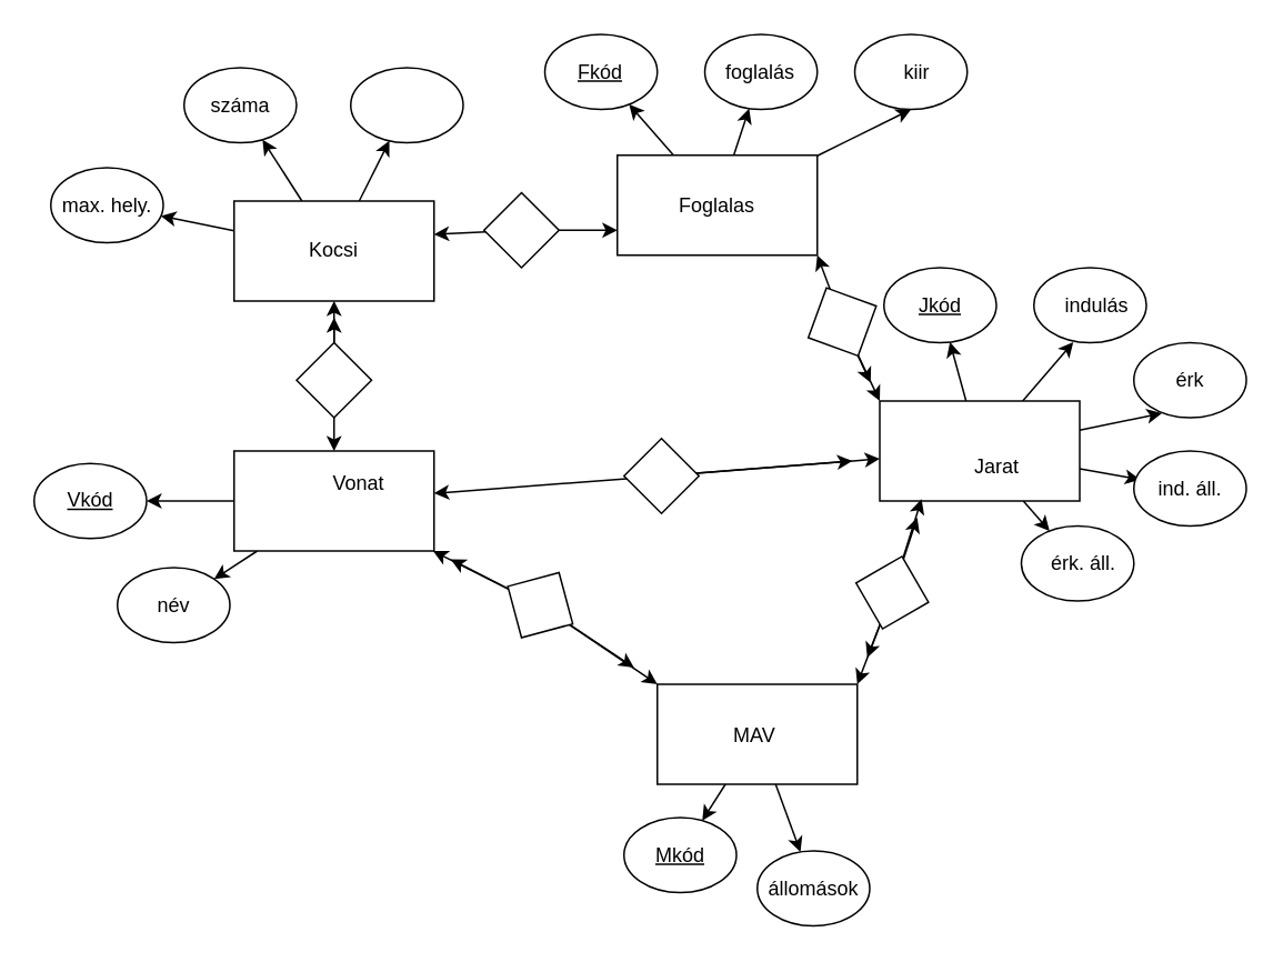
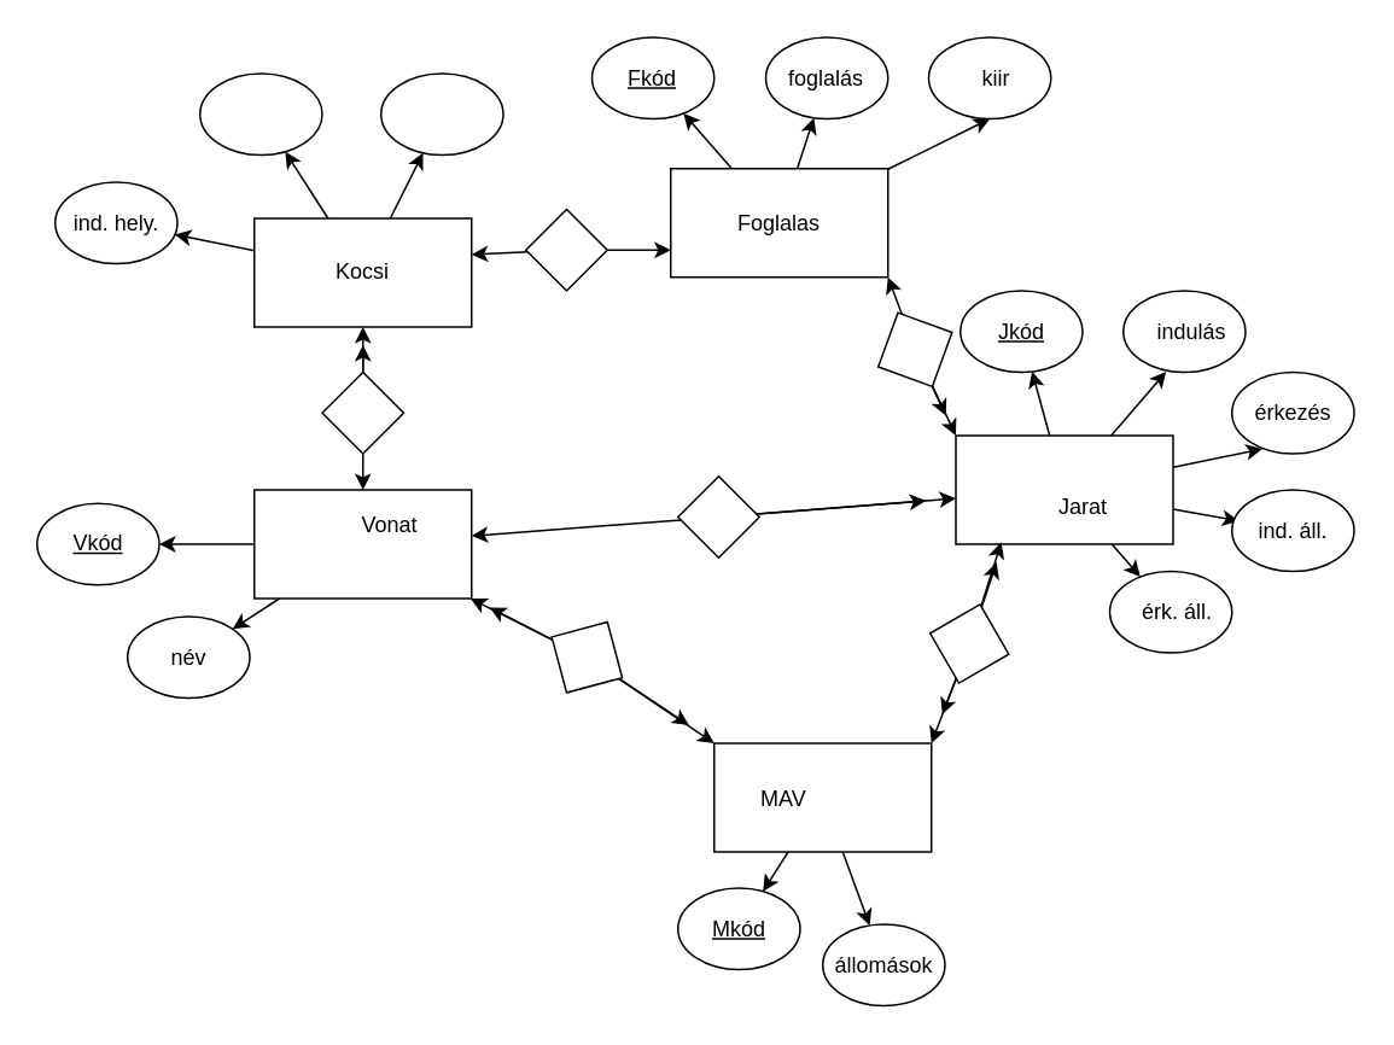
  <mxCell id="0" />
  <mxCell id="1" parent="0" />
  <mxCell id="2" value="" style="edgeStyle=none;rounded=0;orthogonalLoop=1;jettySize=auto;html=1;" edge="1" parent="1" source="4" target="5"><mxGeometry relative="1" as="geometry" /></mxCell>
  <mxCell id="3" value="" style="edgeStyle=none;rounded=0;orthogonalLoop=1;jettySize=auto;html=1;" edge="1" parent="1" source="4" target="6"><mxGeometry relative="1" as="geometry" /></mxCell>
  <mxCell id="4" value="" style="rounded=0;whiteSpace=wrap;html=1;" vertex="1" parent="1"><mxGeometry x="394" y="410" width="120" height="60" as="geometry" /></mxCell>
  <mxCell id="5" value="" style="ellipse;whiteSpace=wrap;html=1;" vertex="1" parent="1"><mxGeometry x="374" y="490" width="67.5" height="45" as="geometry" /></mxCell>
  <mxCell id="6" value="" style="ellipse;whiteSpace=wrap;html=1;" vertex="1" parent="1"><mxGeometry x="454" y="510" width="67.5" height="45" as="geometry" /></mxCell>
- <mxCell id="7" value="MAV" style="text;strokeColor=none;fillColor=none;align=left;verticalAlign=middle;spacingLeft=4;spacingRight=4;overflow=hidden;points=[[0,0.5],[1,0.5]];portConstraint=eastwest;rotatable=0;" vertex="1" parent="1"><mxGeometry x="434" y="425" width="80" height="30" as="geometry" /></mxCell>
+ <mxCell id="7" value="MAV" style="text;strokeColor=none;fillColor=none;align=left;verticalAlign=middle;spacingLeft=4;spacingRight=4;overflow=hidden;points=[[0,0.5],[1,0.5]];portConstraint=eastwest;rotatable=0;" vertex="1" parent="1"><mxGeometry x="414" y="425" width="80" height="30" as="geometry" /></mxCell>
  <mxCell id="8" value="&lt;u&gt;Mkód&lt;/u&gt;" style="text;html=1;strokeColor=none;fillColor=none;align=center;verticalAlign=middle;whiteSpace=wrap;rounded=0;" vertex="1" parent="1"><mxGeometry x="377.75" y="497.5" width="60" height="30" as="geometry" /></mxCell>
  <mxCell id="9" value="állomások" style="text;html=1;strokeColor=none;fillColor=none;align=center;verticalAlign=middle;whiteSpace=wrap;rounded=0;" vertex="1" parent="1"><mxGeometry x="458" y="517.5" width="60" height="30" as="geometry" /></mxCell>
  <mxCell id="10" value="" style="edgeStyle=none;rounded=0;orthogonalLoop=1;jettySize=auto;html=1;" edge="1" parent="1" source="12" target="14"><mxGeometry relative="1" as="geometry" /></mxCell>
  <mxCell id="11" value="" style="edgeStyle=none;rounded=0;orthogonalLoop=1;jettySize=auto;html=1;" edge="1" parent="1" source="12" target="13"><mxGeometry relative="1" as="geometry" /></mxCell>
  <mxCell id="12" value="" style="rounded=0;whiteSpace=wrap;html=1;" vertex="1" parent="1"><mxGeometry x="140" y="270" width="120" height="60" as="geometry" /></mxCell>
  <mxCell id="13" value="" style="ellipse;whiteSpace=wrap;html=1;" vertex="1" parent="1"><mxGeometry x="20" y="277.5" width="67.5" height="45" as="geometry" /></mxCell>
  <mxCell id="14" value="" style="ellipse;whiteSpace=wrap;html=1;" vertex="1" parent="1"><mxGeometry x="70" y="340" width="67.5" height="45" as="geometry" /></mxCell>
  <mxCell id="15" value="Vonat" style="text;html=1;strokeColor=none;fillColor=none;align=center;verticalAlign=middle;whiteSpace=wrap;rounded=0;" vertex="1" parent="1"><mxGeometry x="185" y="275" width="60" height="30" as="geometry" /></mxCell>
  <mxCell id="16" value="&lt;u&gt;Vkód&lt;/u&gt;" style="text;html=1;strokeColor=none;fillColor=none;align=center;verticalAlign=middle;whiteSpace=wrap;rounded=0;" vertex="1" parent="1"><mxGeometry x="23.75" y="285" width="60" height="30" as="geometry" /></mxCell>
  <mxCell id="17" value="név" style="text;html=1;strokeColor=none;fillColor=none;align=center;verticalAlign=middle;whiteSpace=wrap;rounded=0;" vertex="1" parent="1"><mxGeometry x="73.75" y="347.5" width="60" height="30" as="geometry" /></mxCell>
  <mxCell id="18" value="" style="edgeStyle=none;rounded=0;orthogonalLoop=1;jettySize=auto;html=1;" edge="1" parent="1" source="22" target="12"><mxGeometry relative="1" as="geometry" /></mxCell>
  <mxCell id="19" value="" style="edgeStyle=none;rounded=0;orthogonalLoop=1;jettySize=auto;html=1;entryX=0;entryY=0;entryDx=0;entryDy=0;" edge="1" parent="1" source="22" target="4"><mxGeometry relative="1" as="geometry"><mxPoint x="408.75" y="362.5" as="targetPoint" /></mxGeometry></mxCell>
  <mxCell id="20" value="" style="edgeStyle=none;rounded=0;orthogonalLoop=1;jettySize=auto;html=1;" edge="1" parent="1" source="22"><mxGeometry relative="1" as="geometry"><mxPoint x="380" y="400" as="targetPoint" /></mxGeometry></mxCell>
  <mxCell id="21" value="" style="edgeStyle=none;rounded=0;orthogonalLoop=1;jettySize=auto;html=1;" edge="1" parent="1" source="22"><mxGeometry relative="1" as="geometry"><mxPoint x="270" y="335" as="targetPoint" /></mxGeometry></mxCell>
  <mxCell id="22" value="" style="rhombus;whiteSpace=wrap;html=1;rotation=-60;" vertex="1" parent="1"><mxGeometry x="301.25" y="340" width="45" height="45" as="geometry" /></mxCell>
  <mxCell id="23" value="" style="edgeStyle=none;rounded=0;orthogonalLoop=1;jettySize=auto;html=1;entryX=0.249;entryY=0.941;entryDx=0;entryDy=0;entryPerimeter=0;" edge="1" parent="1" source="28" target="31"><mxGeometry relative="1" as="geometry" /></mxCell>
  <mxCell id="24" value="" style="edgeStyle=none;rounded=0;orthogonalLoop=1;jettySize=auto;html=1;" edge="1" parent="1" source="28" target="33"><mxGeometry relative="1" as="geometry" /></mxCell>
  <mxCell id="25" value="" style="edgeStyle=none;rounded=0;orthogonalLoop=1;jettySize=auto;html=1;" edge="1" parent="1" source="28" target="38"><mxGeometry relative="1" as="geometry" /></mxCell>
  <mxCell id="26" value="" style="edgeStyle=none;rounded=0;orthogonalLoop=1;jettySize=auto;html=1;entryX=0.351;entryY=0.991;entryDx=0;entryDy=0;entryPerimeter=0;" edge="1" parent="1" source="28" target="30"><mxGeometry relative="1" as="geometry" /></mxCell>
  <mxCell id="27" value="" style="edgeStyle=none;rounded=0;orthogonalLoop=1;jettySize=auto;html=1;" edge="1" parent="1" source="28" target="29"><mxGeometry relative="1" as="geometry" /></mxCell>
  <mxCell id="28" value="" style="rounded=0;whiteSpace=wrap;html=1;" vertex="1" parent="1"><mxGeometry x="527.5" y="240" width="120" height="60" as="geometry" /></mxCell>
  <mxCell id="29" value="" style="ellipse;whiteSpace=wrap;html=1;" vertex="1" parent="1"><mxGeometry x="530" y="160" width="67.5" height="45" as="geometry" /></mxCell>
  <mxCell id="30" value="" style="ellipse;whiteSpace=wrap;html=1;" vertex="1" parent="1"><mxGeometry x="620" y="160" width="67.5" height="45" as="geometry" /></mxCell>
  <mxCell id="31" value="" style="ellipse;whiteSpace=wrap;html=1;" vertex="1" parent="1"><mxGeometry x="680" y="205" width="67.5" height="45" as="geometry" /></mxCell>
  <mxCell id="32" value="" style="ellipse;whiteSpace=wrap;html=1;" vertex="1" parent="1"><mxGeometry x="680" y="270" width="67.5" height="45" as="geometry" /></mxCell>
  <mxCell id="33" value="" style="ellipse;whiteSpace=wrap;html=1;" vertex="1" parent="1"><mxGeometry x="612.5" y="315" width="67.5" height="45" as="geometry" /></mxCell>
  <mxCell id="34" value="Jarat" style="text;html=1;strokeColor=none;fillColor=none;align=center;verticalAlign=middle;whiteSpace=wrap;rounded=0;" vertex="1" parent="1"><mxGeometry x="567.5" y="265" width="60" height="30" as="geometry" /></mxCell>
  <mxCell id="35" value="&lt;u&gt;Jkód&lt;/u&gt;" style="text;html=1;strokeColor=none;fillColor=none;align=center;verticalAlign=middle;whiteSpace=wrap;rounded=0;" vertex="1" parent="1"><mxGeometry x="533.75" y="167.5" width="60" height="30" as="geometry" /></mxCell>
  <mxCell id="36" value="indulás" style="text;html=1;strokeColor=none;fillColor=none;align=center;verticalAlign=middle;whiteSpace=wrap;rounded=0;" vertex="1" parent="1"><mxGeometry x="627.5" y="167.5" width="60" height="30" as="geometry" /></mxCell>
- <mxCell id="37" value="érk" style="text;html=1;strokeColor=none;fillColor=none;align=center;verticalAlign=middle;whiteSpace=wrap;rounded=0;" vertex="1" parent="1"><mxGeometry x="683.75" y="212.5" width="60" height="30" as="geometry" /></mxCell>
+ <mxCell id="37" value="érkezés" style="text;html=1;strokeColor=none;fillColor=none;align=center;verticalAlign=middle;whiteSpace=wrap;rounded=0;" vertex="1" parent="1"><mxGeometry x="683.75" y="212.5" width="60" height="30" as="geometry" /></mxCell>
  <mxCell id="38" value="ind. áll." style="text;html=1;strokeColor=none;fillColor=none;align=center;verticalAlign=middle;whiteSpace=wrap;rounded=0;" vertex="1" parent="1"><mxGeometry x="683.75" y="277.5" width="60" height="30" as="geometry" /></mxCell>
  <mxCell id="39" value="érk. áll." style="text;html=1;strokeColor=none;fillColor=none;align=center;verticalAlign=middle;whiteSpace=wrap;rounded=0;" vertex="1" parent="1"><mxGeometry x="620" y="322.5" width="60" height="30" as="geometry" /></mxCell>
  <mxCell id="40" value="" style="edgeStyle=none;rounded=0;orthogonalLoop=1;jettySize=auto;html=1;" edge="1" parent="1" source="43" target="44"><mxGeometry relative="1" as="geometry" /></mxCell>
  <mxCell id="41" value="" style="edgeStyle=none;rounded=0;orthogonalLoop=1;jettySize=auto;html=1;" edge="1" parent="1" source="43" target="45"><mxGeometry relative="1" as="geometry" /></mxCell>
  <mxCell id="42" value="" style="edgeStyle=none;rounded=0;orthogonalLoop=1;jettySize=auto;html=1;" edge="1" parent="1" source="43" target="46"><mxGeometry relative="1" as="geometry" /></mxCell>
  <mxCell id="43" value="" style="rounded=0;whiteSpace=wrap;html=1;" vertex="1" parent="1"><mxGeometry x="140" y="120" width="120" height="60" as="geometry" /></mxCell>
  <mxCell id="44" value="" style="ellipse;whiteSpace=wrap;html=1;" vertex="1" parent="1"><mxGeometry x="210" y="40" width="67.5" height="45" as="geometry" /></mxCell>
  <mxCell id="45" value="" style="ellipse;whiteSpace=wrap;html=1;" vertex="1" parent="1"><mxGeometry x="110" y="40" width="67.5" height="45" as="geometry" /></mxCell>
  <mxCell id="46" value="" style="ellipse;whiteSpace=wrap;html=1;" vertex="1" parent="1"><mxGeometry x="30" y="100" width="67.5" height="45" as="geometry" /></mxCell>
  <mxCell id="47" value="Kocsi" style="text;html=1;strokeColor=none;fillColor=none;align=center;verticalAlign=middle;whiteSpace=wrap;rounded=0;" vertex="1" parent="1"><mxGeometry x="170" y="135" width="60" height="30" as="geometry" /></mxCell>
- <mxCell id="48" value="száma" style="text;html=1;strokeColor=none;fillColor=none;align=center;verticalAlign=middle;whiteSpace=wrap;rounded=0;" vertex="1" parent="1"><mxGeometry x="113.75" y="47.5" width="60" height="30" as="geometry" /></mxCell>
- <mxCell id="49" value="max. hely." style="text;html=1;strokeColor=none;fillColor=none;align=center;verticalAlign=middle;whiteSpace=wrap;rounded=0;" vertex="1" parent="1"><mxGeometry x="33.75" y="107.5" width="60" height="30" as="geometry" /></mxCell>
+ <mxCell id="49" value="ind. hely." style="text;html=1;strokeColor=none;fillColor=none;align=center;verticalAlign=middle;whiteSpace=wrap;rounded=0;" vertex="1" parent="1"><mxGeometry x="33.75" y="107.5" width="60" height="30" as="geometry" /></mxCell>
  <mxCell id="50" value="" style="edgeStyle=none;rounded=0;orthogonalLoop=1;jettySize=auto;html=1;" edge="1" parent="1" source="53"><mxGeometry relative="1" as="geometry"><mxPoint x="200" y="190" as="targetPoint" /></mxGeometry></mxCell>
  <mxCell id="51" value="" style="edgeStyle=none;rounded=0;orthogonalLoop=1;jettySize=auto;html=1;" edge="1" parent="1" source="53"><mxGeometry relative="1" as="geometry"><mxPoint x="200" y="270" as="targetPoint" /></mxGeometry></mxCell>
  <mxCell id="52" value="" style="edgeStyle=none;rounded=0;orthogonalLoop=1;jettySize=auto;html=1;entryX=0.5;entryY=1;entryDx=0;entryDy=0;" edge="1" parent="1" source="53" target="43"><mxGeometry relative="1" as="geometry" /></mxCell>
  <mxCell id="53" value="" style="rhombus;whiteSpace=wrap;html=1;rotation=0;" vertex="1" parent="1"><mxGeometry x="177.5" y="205" width="45" height="45" as="geometry" /></mxCell>
  <mxCell id="54" value="" style="edgeStyle=none;rounded=0;orthogonalLoop=1;jettySize=auto;html=1;entryX=0.209;entryY=0.981;entryDx=0;entryDy=0;entryPerimeter=0;" edge="1" parent="1" source="58" target="28"><mxGeometry relative="1" as="geometry"><mxPoint x="570" y="300" as="targetPoint" /></mxGeometry></mxCell>
  <mxCell id="55" value="" style="edgeStyle=none;rounded=0;orthogonalLoop=1;jettySize=auto;html=1;entryX=1;entryY=0;entryDx=0;entryDy=0;" edge="1" parent="1" source="58" target="4"><mxGeometry relative="1" as="geometry" /></mxCell>
  <mxCell id="56" value="" style="edgeStyle=none;rounded=0;orthogonalLoop=1;jettySize=auto;html=1;" edge="1" parent="1" source="58"><mxGeometry relative="1" as="geometry"><mxPoint x="550" y="310" as="targetPoint" /></mxGeometry></mxCell>
  <mxCell id="57" value="" style="edgeStyle=none;rounded=0;orthogonalLoop=1;jettySize=auto;html=1;" edge="1" parent="1" source="58"><mxGeometry relative="1" as="geometry"><mxPoint x="520" y="394" as="targetPoint" /></mxGeometry></mxCell>
  <mxCell id="58" value="" style="rhombus;whiteSpace=wrap;html=1;rotation=15;" vertex="1" parent="1"><mxGeometry x="512.5" y="332.5" width="45" height="45" as="geometry" /></mxCell>
  <mxCell id="59" value="" style="edgeStyle=none;rounded=0;orthogonalLoop=1;jettySize=auto;html=1;" edge="1" parent="1" source="62" target="12"><mxGeometry relative="1" as="geometry" /></mxCell>
  <mxCell id="60" value="" style="edgeStyle=none;rounded=0;orthogonalLoop=1;jettySize=auto;html=1;" edge="1" parent="1" source="62" target="28"><mxGeometry relative="1" as="geometry" /></mxCell>
  <mxCell id="61" value="" style="edgeStyle=none;rounded=0;orthogonalLoop=1;jettySize=auto;html=1;" edge="1" parent="1" source="62"><mxGeometry relative="1" as="geometry"><mxPoint x="511" y="276" as="targetPoint" /></mxGeometry></mxCell>
  <mxCell id="62" value="" style="rhombus;whiteSpace=wrap;html=1;rotation=0;" vertex="1" parent="1"><mxGeometry x="374" y="262.5" width="45" height="45" as="geometry" /></mxCell>
  <mxCell id="63" value="" style="edgeStyle=none;rounded=0;orthogonalLoop=1;jettySize=auto;html=1;" edge="1" parent="1" source="66" target="67"><mxGeometry relative="1" as="geometry" /></mxCell>
  <mxCell id="64" value="" style="edgeStyle=none;rounded=0;orthogonalLoop=1;jettySize=auto;html=1;entryX=0.5;entryY=1;entryDx=0;entryDy=0;" edge="1" parent="1" source="66" target="69"><mxGeometry relative="1" as="geometry" /></mxCell>
  <mxCell id="65" value="" style="edgeStyle=none;rounded=0;orthogonalLoop=1;jettySize=auto;html=1;" edge="1" parent="1" source="66" target="68"><mxGeometry relative="1" as="geometry" /></mxCell>
  <mxCell id="66" value="" style="rounded=0;whiteSpace=wrap;html=1;" vertex="1" parent="1"><mxGeometry x="370" y="92.5" width="120" height="60" as="geometry" /></mxCell>
  <mxCell id="67" value="" style="ellipse;whiteSpace=wrap;html=1;" vertex="1" parent="1"><mxGeometry x="326.5" y="20" width="67.5" height="45" as="geometry" /></mxCell>
  <mxCell id="68" value="" style="ellipse;whiteSpace=wrap;html=1;" vertex="1" parent="1"><mxGeometry x="422.5" y="20" width="67.5" height="45" as="geometry" /></mxCell>
  <mxCell id="69" value="" style="ellipse;whiteSpace=wrap;html=1;" vertex="1" parent="1"><mxGeometry x="512.5" y="20" width="67.5" height="45" as="geometry" /></mxCell>
  <mxCell id="70" value="Foglalas" style="text;html=1;strokeColor=none;fillColor=none;align=center;verticalAlign=middle;whiteSpace=wrap;rounded=0;" vertex="1" parent="1"><mxGeometry x="400" y="107.5" width="60" height="30" as="geometry" /></mxCell>
  <mxCell id="71" value="&lt;u&gt;Fkód&lt;/u&gt;" style="text;html=1;strokeColor=none;fillColor=none;align=center;verticalAlign=middle;whiteSpace=wrap;rounded=0;" vertex="1" parent="1"><mxGeometry x="330.25" y="27.5" width="60" height="30" as="geometry" /></mxCell>
  <mxCell id="72" value="foglalás" style="text;html=1;strokeColor=none;fillColor=none;align=center;verticalAlign=middle;whiteSpace=wrap;rounded=0;" vertex="1" parent="1"><mxGeometry x="426.25" y="27.5" width="60" height="30" as="geometry" /></mxCell>
  <mxCell id="73" value="kiir" style="text;html=1;strokeColor=none;fillColor=none;align=center;verticalAlign=middle;whiteSpace=wrap;rounded=0;" vertex="1" parent="1"><mxGeometry x="520" y="27.5" width="60" height="30" as="geometry" /></mxCell>
  <mxCell id="74" value="" style="edgeStyle=none;rounded=0;orthogonalLoop=1;jettySize=auto;html=1;entryX=1;entryY=1;entryDx=0;entryDy=0;" edge="1" parent="1" source="77" target="66"><mxGeometry relative="1" as="geometry"><mxPoint x="396.931" y="192.5" as="targetPoint" /></mxGeometry></mxCell>
  <mxCell id="75" value="" style="edgeStyle=none;rounded=0;orthogonalLoop=1;jettySize=auto;html=1;entryX=0;entryY=0;entryDx=0;entryDy=0;" edge="1" parent="1" source="77" target="28"><mxGeometry relative="1" as="geometry" /></mxCell>
  <mxCell id="76" value="" style="edgeStyle=none;rounded=0;orthogonalLoop=1;jettySize=auto;html=1;" edge="1" parent="1" source="77"><mxGeometry relative="1" as="geometry"><mxPoint x="522" y="229" as="targetPoint" /></mxGeometry></mxCell>
  <mxCell id="77" value="" style="rhombus;whiteSpace=wrap;html=1;rotation=-25;" vertex="1" parent="1"><mxGeometry x="482.5" y="170" width="45" height="45" as="geometry" /></mxCell>
  <mxCell id="78" value="" style="edgeStyle=none;rounded=0;orthogonalLoop=1;jettySize=auto;html=1;" edge="1" parent="1" source="80"><mxGeometry relative="1" as="geometry"><mxPoint x="260" y="140" as="targetPoint" /></mxGeometry></mxCell>
  <mxCell id="79" value="" style="edgeStyle=none;rounded=0;orthogonalLoop=1;jettySize=auto;html=1;entryX=0;entryY=0.75;entryDx=0;entryDy=0;" edge="1" parent="1" source="80" target="66"><mxGeometry relative="1" as="geometry"><mxPoint x="370" y="130" as="targetPoint" /></mxGeometry></mxCell>
  <mxCell id="80" value="" style="rhombus;whiteSpace=wrap;html=1;rotation=0;" vertex="1" parent="1"><mxGeometry x="290" y="115" width="45" height="45" as="geometry" /></mxCell>
